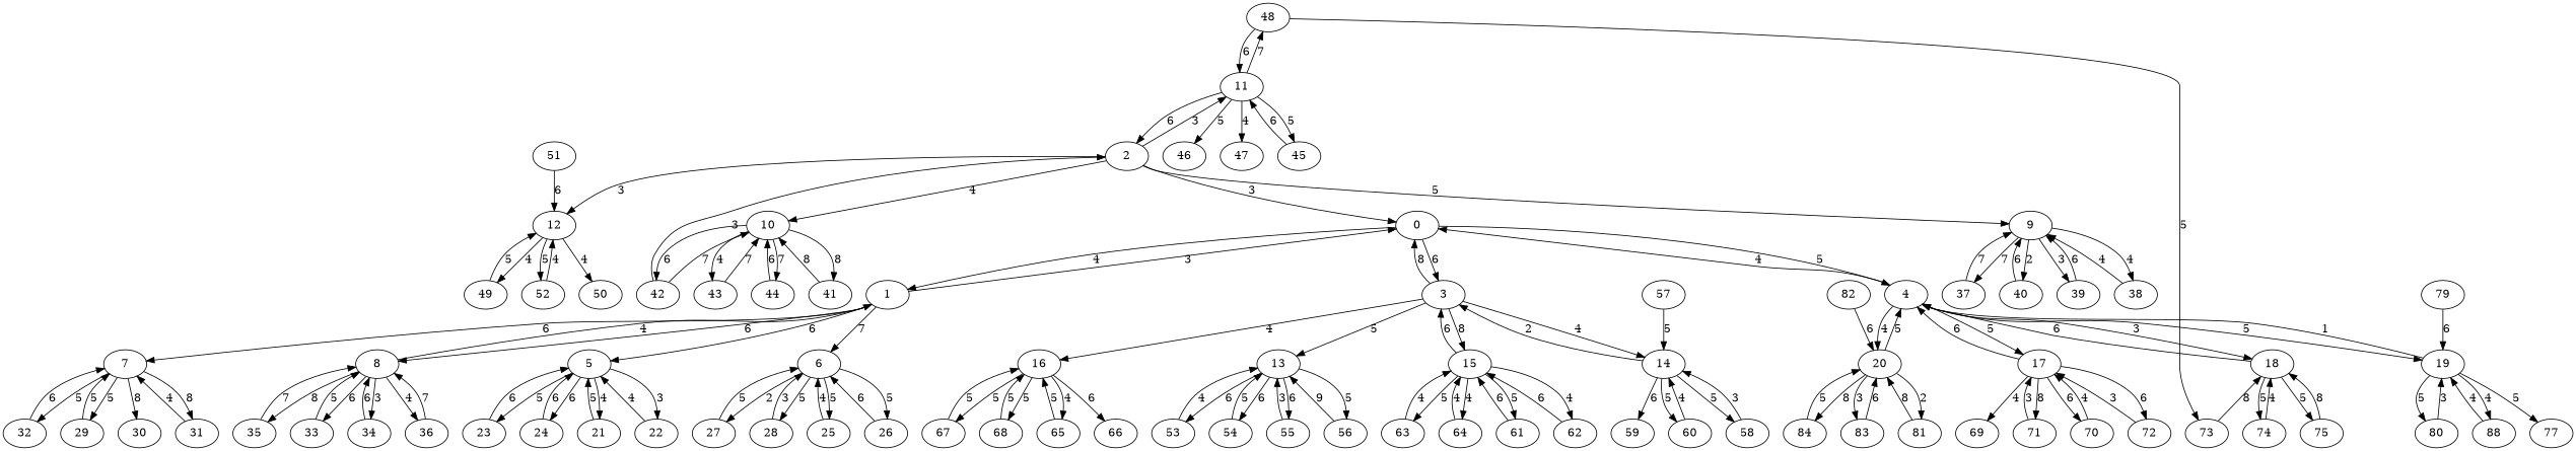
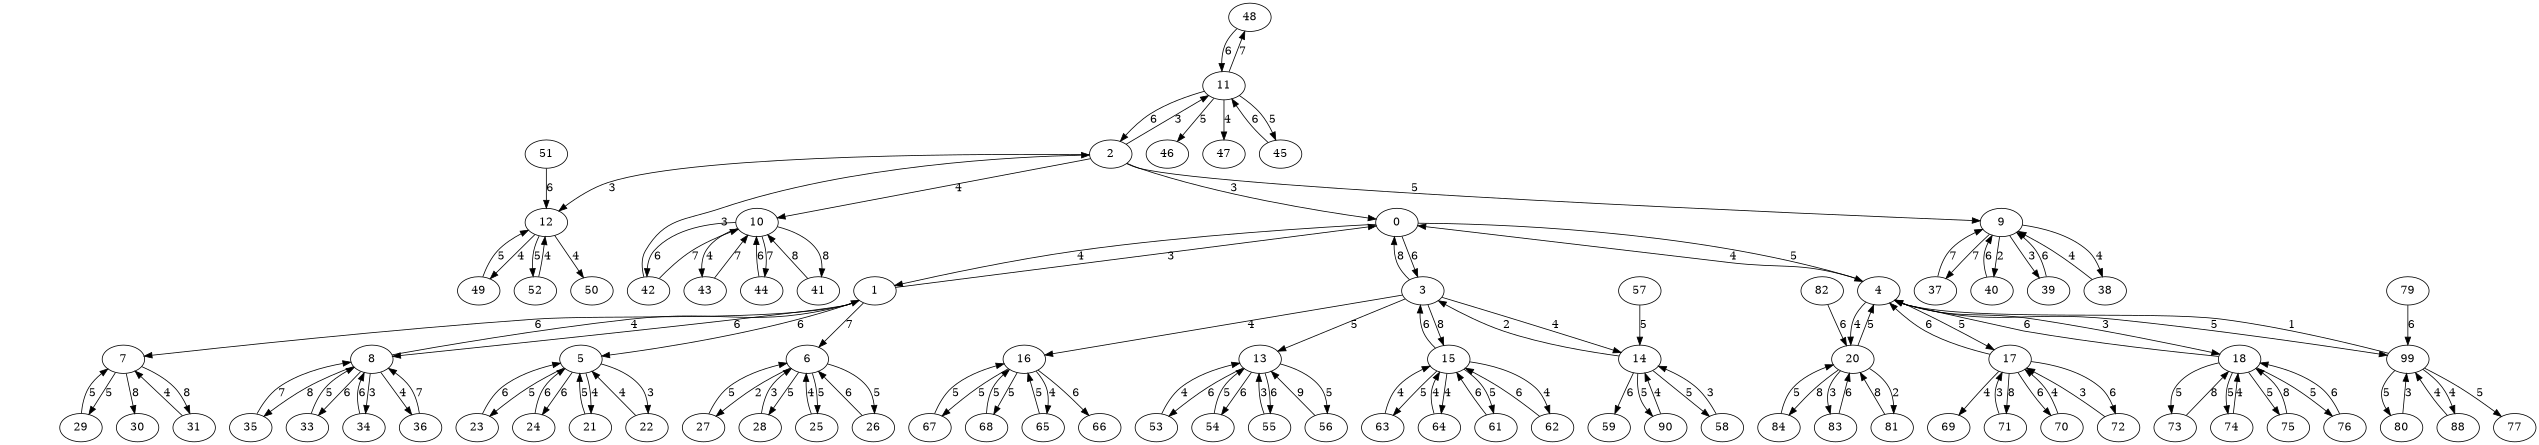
  strict digraph {
    0
    1
    3
    4
    5
    6
    7
    8
    13
    14
    15
    16
    17
    18
-   19
+   19 [label=99]
    20
    21
    22
    23
    24
    25
    26
    27
    28
    29
    30
    31
-   32
    33
    34
    35
    36
    53
    54
    55
    56
    58
    59
-   60
+   60 [label=90]
    61
    62
    63
    64
    65
    66
    67
    68
    69
    70
    71
    72
    73
    74
    75
+   76
    77
    n57 [label=88]
    80
    81
    83
    84
    2
    9
    10
    11
    12
    37
    38
    39
    40
    41
    42
    43
    44
    45
    46
    47
    48
    49
    50
    52
    51
    57
    79
    82
    0 -> 1 [label=4]
    0 -> 3 [label=6]
    0 -> 4 [label=5]
    1 -> 0 [label=3]
    1 -> 5 [label=6]
    1 -> 6 [label=7]
    1 -> 7 [label=6]
    1 -> 8 [label=6]
    3 -> 0 [label=8]
    3 -> 13 [label=5]
    3 -> 14 [label=4]
    3 -> 15 [label=8]
    3 -> 16 [label=4]
    4 -> 0 [label=4]
    4 -> 17 [label=5]
    4 -> 18 [label=3]
    4 -> 19 [label=5]
    4 -> 20 [label=4]
    5 -> 21 [label=4]
    5 -> 22 [label=3]
    5 -> 23 [label=5]
    5 -> 24 [label=6]
    6 -> 25 [label=5]
    6 -> 26 [label=5]
    6 -> 27 [label=2]
    6 -> 28 [label=5]
    7 -> 29 [label=5]
    7 -> 30 [label=8]
    7 -> 31 [label=8]
-   7 -> 32 [label=5]
    8 -> 1 [label=4]
    8 -> 33 [label=6]
    8 -> 34 [label=3]
    8 -> 35 [label=8]
    8 -> 36 [label=4]
    13 -> 53 [label=6]
    13 -> 54 [label=6]
    13 -> 55 [label=6]
    13 -> 56 [label=5]
    14 -> 3 [label=2]
    14 -> 58 [label=5]
    14 -> 59 [label=6]
    14 -> 60 [label=5]
    15 -> 3 [label=6]
    15 -> 61 [label=5]
    15 -> 62 [label=4]
    15 -> 63 [label=5]
    15 -> 64 [label=4]
    16 -> 65 [label=4]
    16 -> 66 [label=6]
    16 -> 67 [label=5]
    16 -> 68 [label=5]
    17 -> 4 [label=6]
    17 -> 69 [label=4]
    17 -> 70 [label=6]
    17 -> 71 [label=8]
    17 -> 72 [label=6]
    18 -> 4 [label=6]
-   48 -> 73 [label=5]
+   18 -> 73 [label=5]
    18 -> 74 [label=5]
    18 -> 75 [label=5]
+   18 -> 76 [label=5]
    19 -> 4 [label=1]
    19 -> 77 [label=5]
    19 -> n57 [label=4]
    19 -> 80 [label=5]
    20 -> 4 [label=5]
    20 -> 81 [label=2]
    20 -> 83 [label=3]
    20 -> 84 [label=8]
    21 -> 5 [label=5]
    22 -> 5 [label=4]
    23 -> 5 [label=6]
    24 -> 5 [label=6]
    25 -> 6 [label=4]
    26 -> 6 [label=6]
    27 -> 6 [label=5]
    28 -> 6 [label=3]
    29 -> 7 [label=5]
    31 -> 7 [label=4]
-   32 -> 7 [label=6]
    33 -> 8 [label=5]
    34 -> 8 [label=6]
    35 -> 8 [label=7]
    36 -> 8 [label=7]
    53 -> 13 [label=4]
    54 -> 13 [label=5]
    55 -> 13 [label=3]
    56 -> 13 [label=9]
    58 -> 14 [label=3]
    60 -> 14 [label=4]
    61 -> 15 [label=6]
    62 -> 15 [label=6]
    63 -> 15 [label=4]
    64 -> 15 [label=4]
    65 -> 16 [label=5]
    67 -> 16 [label=5]
    68 -> 16 [label=5]
    70 -> 17 [label=4]
    71 -> 17 [label=3]
    72 -> 17 [label=3]
    73 -> 18 [label=8]
    74 -> 18 [label=4]
    75 -> 18 [label=8]
+   76 -> 18 [label=6]
    n57 -> 19 [label=4]
    80 -> 19 [label=3]
    81 -> 20 [label=8]
    83 -> 20 [label=6]
    84 -> 20 [label=5]
    2 -> 0 [label=3]
    2 -> 9 [label=5]
    2 -> 10 [label=4]
    2 -> 11 [label=3]
    2 -> 12 [label=3]
    9 -> 37 [label=7]
    9 -> 38 [label=4]
    9 -> 39 [label=3]
    9 -> 40 [label=2]
    10 -> 41 [label=8]
    10 -> 42 [label=6]
    10 -> 43 [label=4]
    10 -> 44 [label=7]
    11 -> 2 [label=6]
    11 -> 45 [label=5]
    11 -> 46 [label=5]
    11 -> 47 [label=4]
    11 -> 48 [label=7]
    12 -> 49 [label=4]
    12 -> 50 [label=4]
    12 -> 52 [label=5]
    37 -> 9 [label=7]
    38 -> 9 [label=4]
    39 -> 9 [label=6]
    40 -> 9 [label=6]
    41 -> 10 [label=8]
    42 -> 2 [label=3]
    42 -> 10 [label=7]
    43 -> 10 [label=7]
    44 -> 10 [label=6]
    45 -> 11 [label=6]
    48 -> 11 [label=6]
    49 -> 12 [label=5]
    52 -> 12 [label=4]
    51 -> 12 [label=6]
    57 -> 14 [label=5]
    79 -> 19 [label=6]
    82 -> 20 [label=6]
  }
